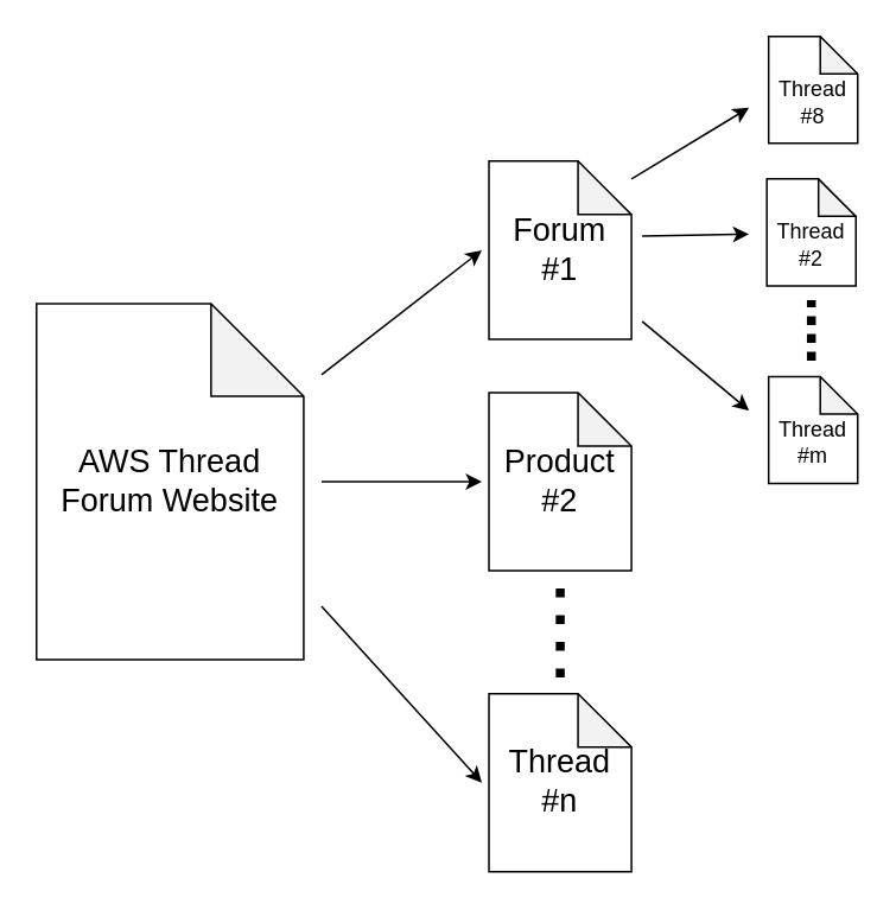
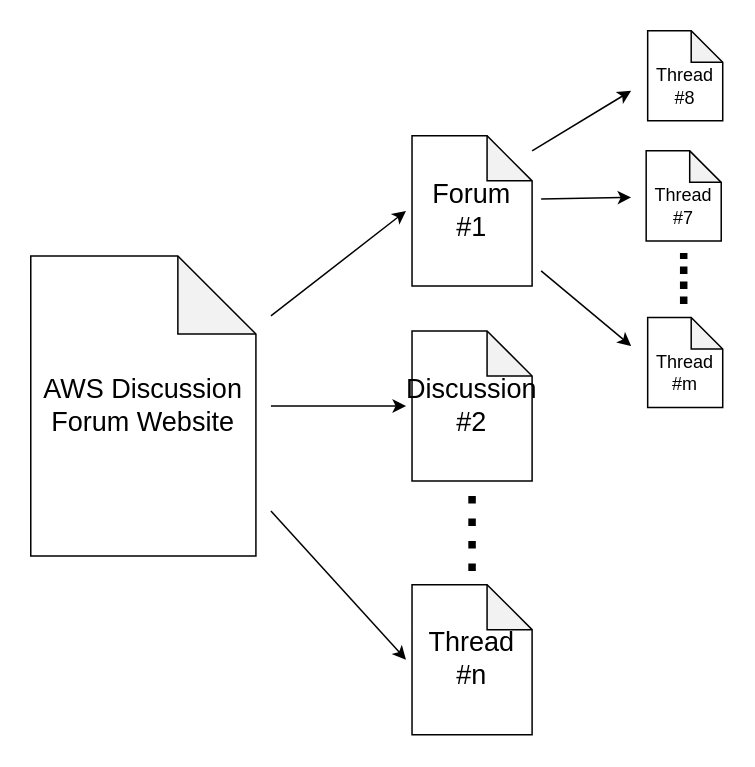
  <mxCell id="0" />
  <mxCell id="1" parent="0" />
  <mxCell id="2" style="edgeStyle=none;rounded=0;orthogonalLoop=1;jettySize=auto;html=1;" edge="1" parent="1"><mxGeometry relative="1" as="geometry"><mxPoint x="180" y="270" as="sourcePoint" /><mxPoint x="270" y="270" as="targetPoint" /></mxGeometry></mxCell>
  <mxCell id="3" style="edgeStyle=none;rounded=0;orthogonalLoop=1;jettySize=auto;html=1;" edge="1" parent="1"><mxGeometry relative="1" as="geometry"><mxPoint x="180" y="210" as="sourcePoint" /><mxPoint x="270" y="140" as="targetPoint" /></mxGeometry></mxCell>
  <mxCell id="4" style="edgeStyle=none;rounded=0;orthogonalLoop=1;jettySize=auto;html=1;" edge="1" parent="1"><mxGeometry relative="1" as="geometry"><mxPoint x="180" y="340" as="sourcePoint" /><mxPoint x="270" y="439" as="targetPoint" /></mxGeometry></mxCell>
- <mxCell id="5" value="&lt;font style=&quot;font-size: 18px&quot;&gt;AWS Thread Forum Website&lt;/font&gt;" style="shape=note;whiteSpace=wrap;html=1;backgroundOutline=1;darkOpacity=0.05;size=52;" vertex="1" parent="1"><mxGeometry x="20" y="170" width="150" height="200" as="geometry" /></mxCell>
+ <mxCell id="5" value="&lt;font style=&quot;font-size: 18px&quot;&gt;AWS Discussion Forum Website&lt;/font&gt;" style="shape=note;whiteSpace=wrap;html=1;backgroundOutline=1;darkOpacity=0.05;size=52;" vertex="1" parent="1"><mxGeometry x="20" y="170" width="150" height="200" as="geometry" /></mxCell>
  <mxCell id="6" style="edgeStyle=none;rounded=0;orthogonalLoop=1;jettySize=auto;html=1;strokeWidth=1;" edge="1" parent="1"><mxGeometry relative="1" as="geometry"><mxPoint x="354" y="100" as="sourcePoint" /><mxPoint x="420" y="60" as="targetPoint" /></mxGeometry></mxCell>
  <mxCell id="7" value="" style="edgeStyle=none;rounded=0;orthogonalLoop=1;jettySize=auto;html=1;strokeWidth=1;" edge="1" parent="1"><mxGeometry relative="1" as="geometry"><mxPoint x="360" y="132" as="sourcePoint" /><mxPoint x="420" y="131" as="targetPoint" /></mxGeometry></mxCell>
  <mxCell id="8" style="edgeStyle=none;rounded=0;orthogonalLoop=1;jettySize=auto;html=1;strokeWidth=1;" edge="1" parent="1"><mxGeometry relative="1" as="geometry"><mxPoint x="360" y="180" as="sourcePoint" /><mxPoint x="420" y="230" as="targetPoint" /></mxGeometry></mxCell>
  <mxCell id="9" value="&lt;font style=&quot;font-size: 18px&quot;&gt;Forum&lt;br&gt;#1&lt;/font&gt;&lt;br&gt;" style="shape=note;whiteSpace=wrap;html=1;backgroundOutline=1;darkOpacity=0.05;" vertex="1" parent="1"><mxGeometry x="274" y="90" width="80" height="100" as="geometry" /></mxCell>
  <mxCell id="10" value="&lt;font style=&quot;font-size: 18px&quot;&gt;Thread&lt;br&gt;#n&lt;/font&gt;&lt;br&gt;" style="shape=note;whiteSpace=wrap;html=1;backgroundOutline=1;darkOpacity=0.05;" vertex="1" parent="1"><mxGeometry x="274" y="389" width="80" height="100" as="geometry" /></mxCell>
- <mxCell id="11" value="&lt;font style=&quot;font-size: 18px&quot;&gt;Product&lt;br&gt;#2&lt;/font&gt;&lt;br&gt;" style="shape=note;whiteSpace=wrap;html=1;backgroundOutline=1;darkOpacity=0.05;" vertex="1" parent="1"><mxGeometry x="274" y="220" width="80" height="100" as="geometry" /></mxCell>
+ <mxCell id="11" value="&lt;font style=&quot;font-size: 18px&quot;&gt;Discussion&lt;br&gt;#2&lt;/font&gt;&lt;br&gt;" style="shape=note;whiteSpace=wrap;html=1;backgroundOutline=1;darkOpacity=0.05;" vertex="1" parent="1"><mxGeometry x="274" y="220" width="80" height="100" as="geometry" /></mxCell>
  <mxCell id="12" value="" style="endArrow=none;dashed=1;html=1;rounded=0;strokeWidth=5;dashPattern=1 2;" edge="1" parent="1"><mxGeometry width="50" height="50" relative="1" as="geometry"><mxPoint x="314" y="380" as="sourcePoint" /><mxPoint x="314" y="330" as="targetPoint" /></mxGeometry></mxCell>
  <mxCell id="13" value="&lt;br&gt;Thread&lt;br&gt;#8&lt;br&gt;" style="shape=note;whiteSpace=wrap;html=1;backgroundOutline=1;darkOpacity=0.05;fillColor=none;size=21;" vertex="1" parent="1"><mxGeometry x="431" y="20" width="50" height="60" as="geometry" /></mxCell>
- <mxCell id="14" value="&lt;br&gt;Thread #2" style="shape=note;whiteSpace=wrap;html=1;backgroundOutline=1;darkOpacity=0.05;fillColor=none;size=21;" vertex="1" parent="1"><mxGeometry x="430" y="100" width="50" height="60" as="geometry" /></mxCell>
+ <mxCell id="14" value="&lt;br&gt;Thread #7" style="shape=note;whiteSpace=wrap;html=1;backgroundOutline=1;darkOpacity=0.05;fillColor=none;size=21;" vertex="1" parent="1"><mxGeometry x="430" y="100" width="50" height="60" as="geometry" /></mxCell>
  <mxCell id="15" value="&lt;br&gt;Thread&lt;br&gt;#m&lt;br&gt;" style="shape=note;whiteSpace=wrap;html=1;backgroundOutline=1;darkOpacity=0.05;fillColor=none;size=21;" vertex="1" parent="1"><mxGeometry x="431" y="211" width="50" height="60" as="geometry" /></mxCell>
  <mxCell id="16" value="" style="endArrow=none;dashed=1;html=1;strokeWidth=5;dashPattern=1 1;" edge="1" parent="1"><mxGeometry width="50" height="50" relative="1" as="geometry"><mxPoint x="455" y="202" as="sourcePoint" /><mxPoint x="455" y="168" as="targetPoint" /></mxGeometry></mxCell>
